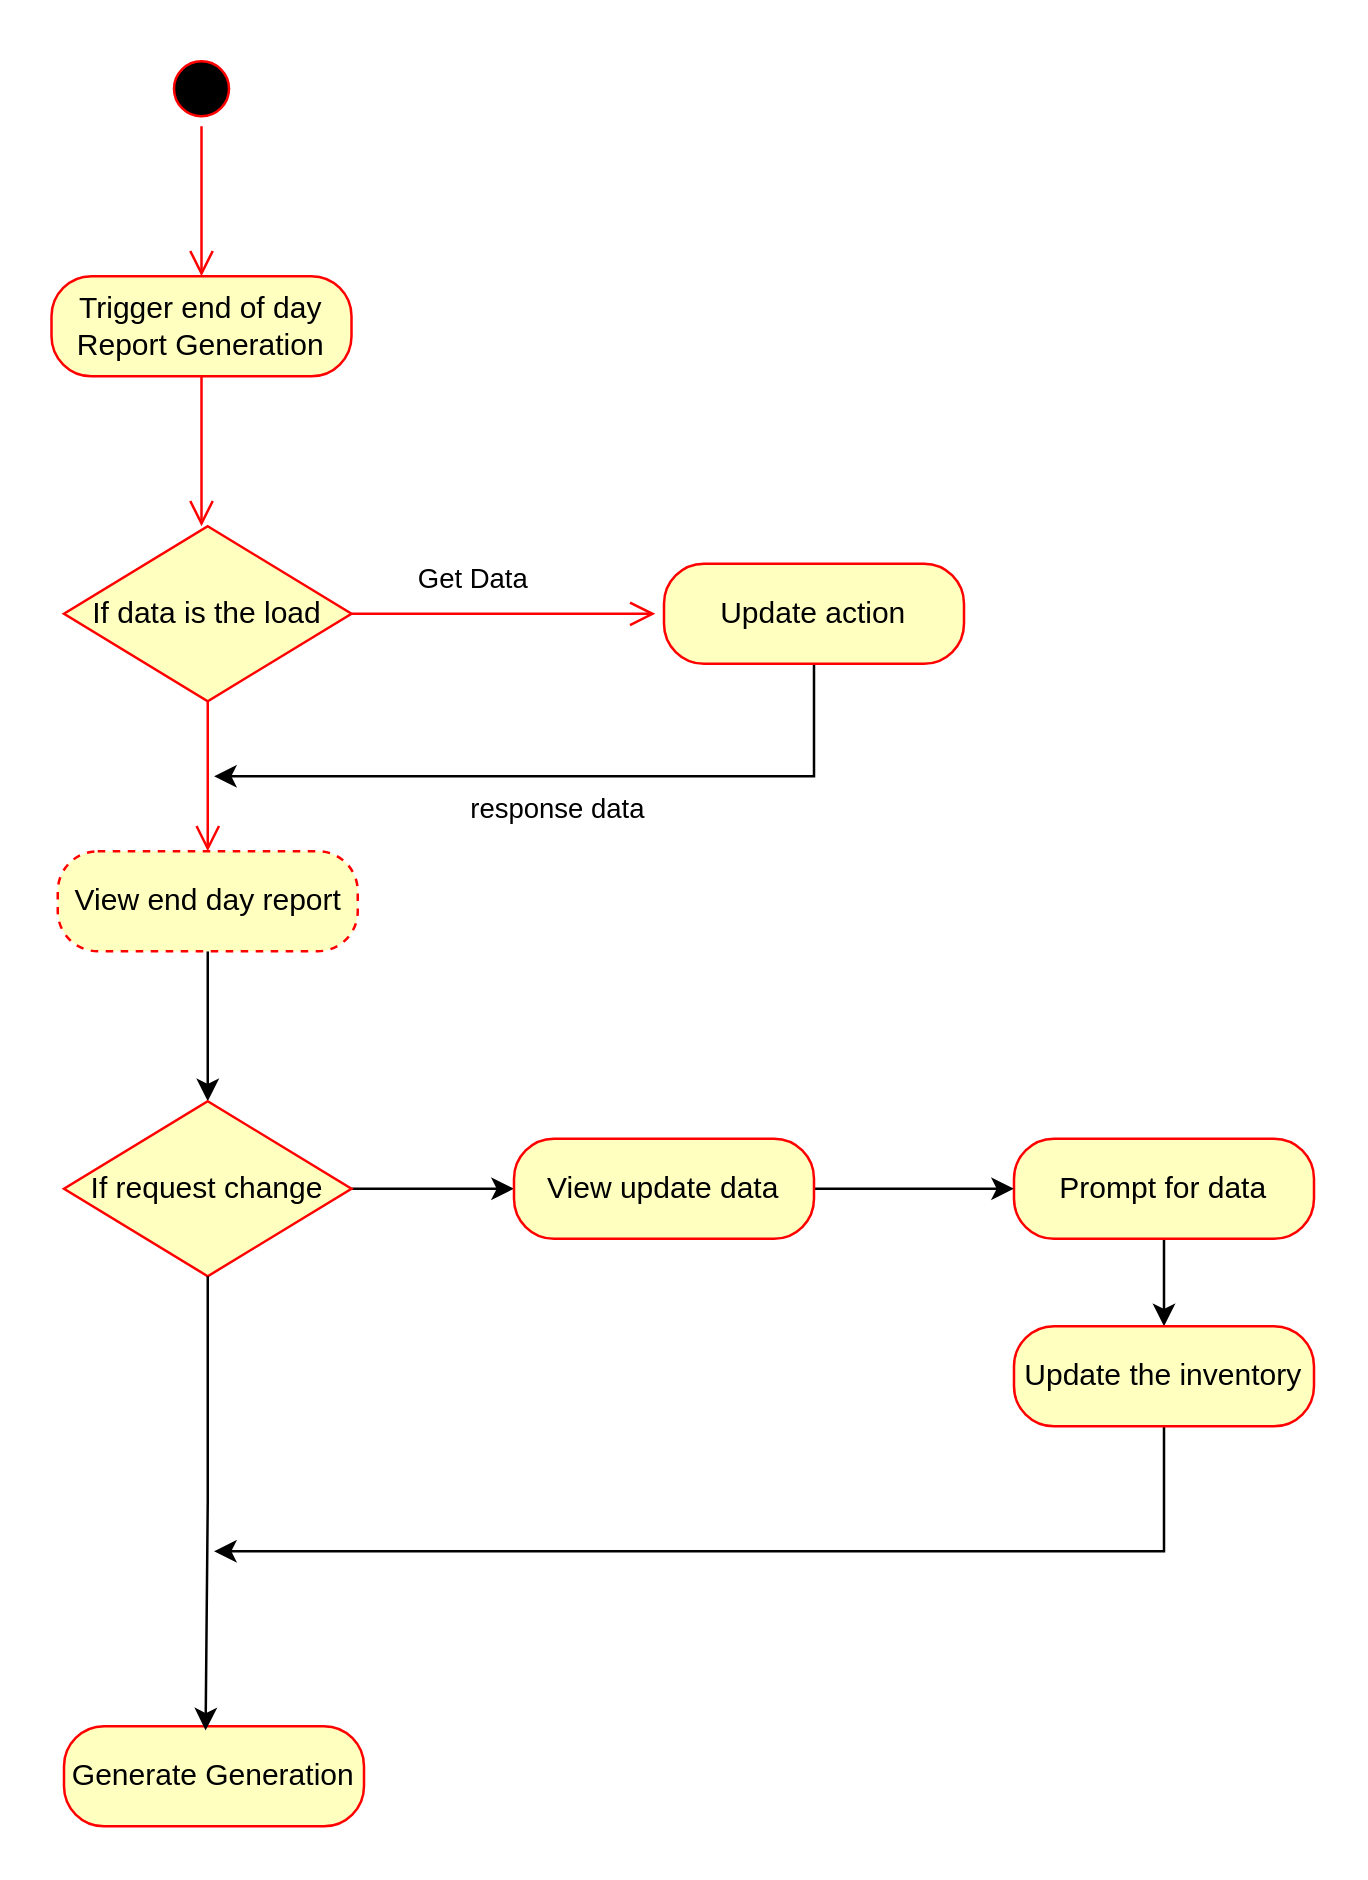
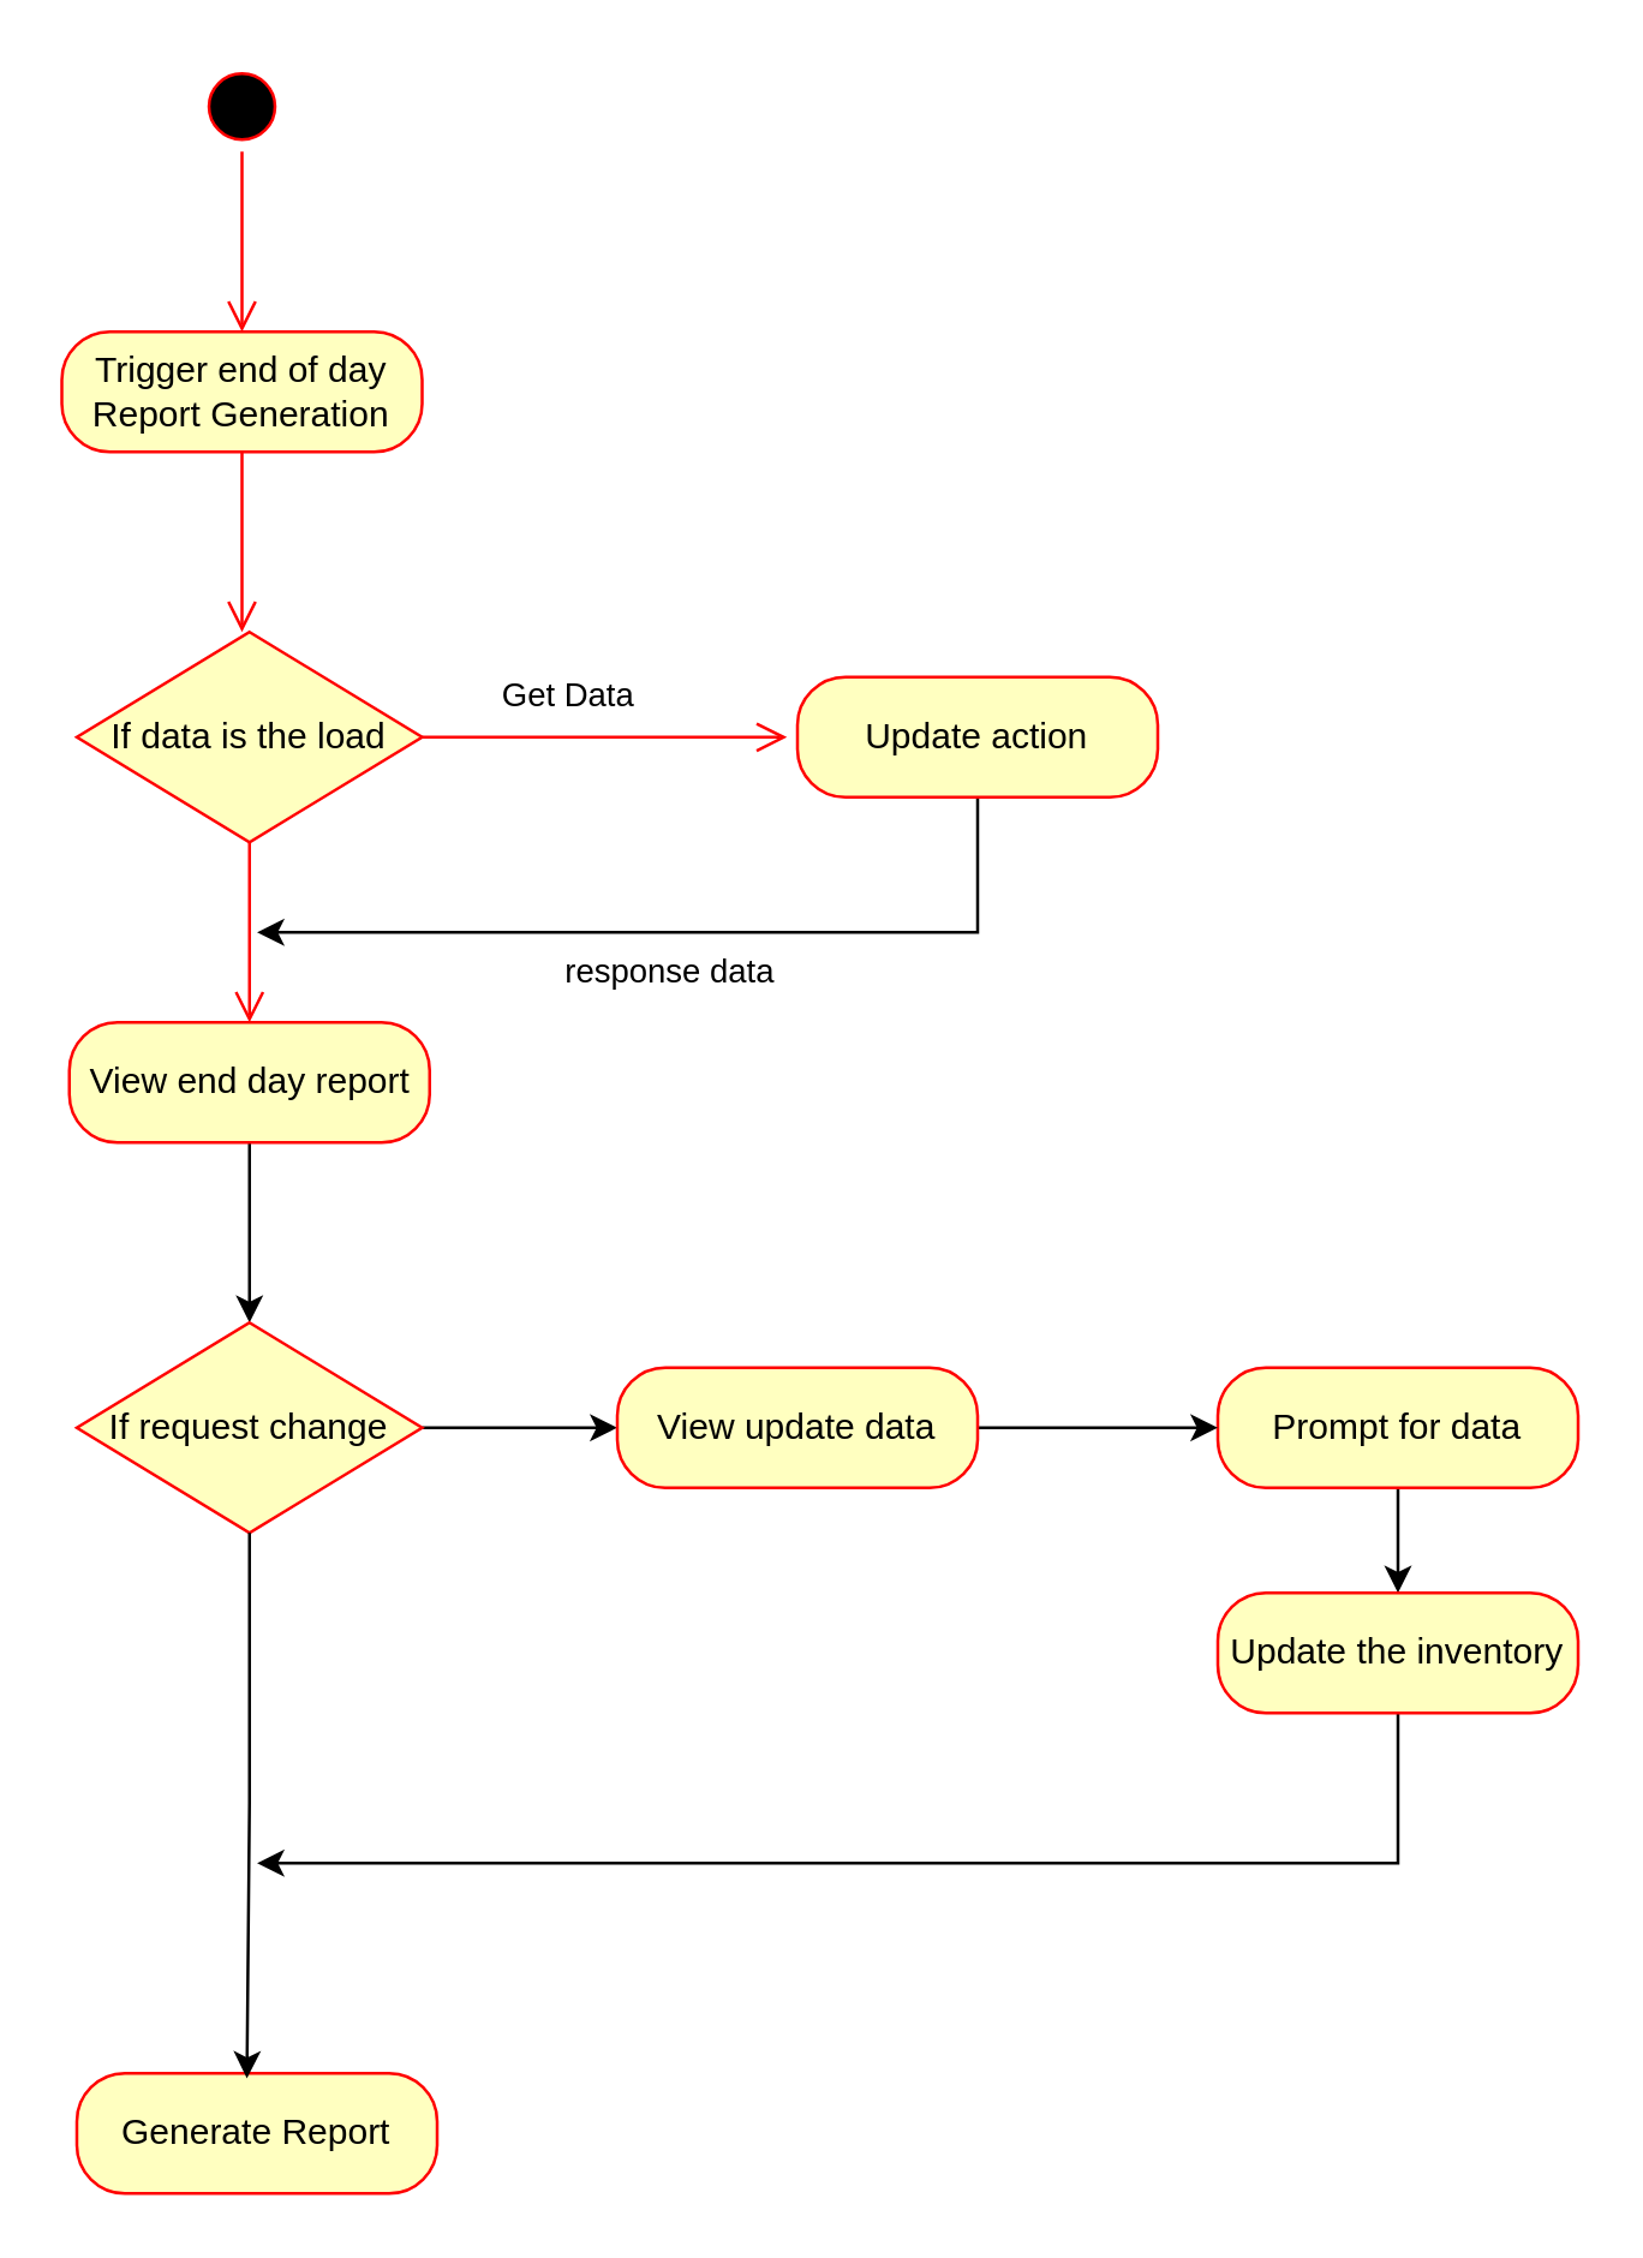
  <mxCell id="0" />
  <mxCell id="1" parent="0" />
  <mxCell id="2" value="" style="ellipse;html=1;shape=startState;fillColor=#000000;strokeColor=#ff0000;" parent="1" vertex="1"><mxGeometry x="65" y="20" width="30" height="30" as="geometry" /></mxCell>
  <mxCell id="3" value="" style="edgeStyle=orthogonalEdgeStyle;html=1;verticalAlign=bottom;endArrow=open;endSize=8;strokeColor=#ff0000;rounded=0;" parent="1" source="2" edge="1"><mxGeometry relative="1" as="geometry"><mxPoint x="80" y="110" as="targetPoint" /></mxGeometry></mxCell>
  <mxCell id="4" value="Trigger end of day Report Generation" style="rounded=1;whiteSpace=wrap;html=1;arcSize=40;fontColor=#000000;fillColor=#ffffc0;strokeColor=#ff0000;" parent="1" vertex="1"><mxGeometry x="20" y="110" width="120" height="40" as="geometry" /></mxCell>
  <mxCell id="5" value="" style="edgeStyle=orthogonalEdgeStyle;html=1;verticalAlign=bottom;endArrow=open;endSize=8;strokeColor=#ff0000;rounded=0;" parent="1" source="4" edge="1"><mxGeometry relative="1" as="geometry"><mxPoint x="80" y="210" as="targetPoint" /></mxGeometry></mxCell>
  <mxCell id="6" value="If data is the load" style="rhombus;whiteSpace=wrap;html=1;fontColor=#000000;fillColor=#ffffc0;strokeColor=#ff0000;" parent="1" vertex="1"><mxGeometry x="25" y="210" width="115" height="70" as="geometry" /></mxCell>
  <mxCell id="7" value="Get Data" style="edgeStyle=orthogonalEdgeStyle;html=1;align=left;verticalAlign=bottom;endArrow=open;endSize=8;strokeColor=#ff0000;rounded=0;entryX=-0.029;entryY=0.501;entryDx=0;entryDy=0;entryPerimeter=0;" parent="1" source="6" edge="1" target="10"><mxGeometry x="-0.588" y="5" relative="1" as="geometry"><mxPoint x="255" y="230" as="targetPoint" /><mxPoint as="offset" /></mxGeometry></mxCell>
  <mxCell id="8" value="response data" style="edgeStyle=orthogonalEdgeStyle;html=1;align=left;verticalAlign=top;endArrow=open;endSize=8;strokeColor=#ff0000;rounded=0;entryX=0.5;entryY=0;entryDx=0;entryDy=0;" parent="1" source="6" edge="1" target="12"><mxGeometry y="103" relative="1" as="geometry"><mxPoint x="80" y="310" as="targetPoint" /><mxPoint as="offset" /></mxGeometry></mxCell>
  <mxCell id="9" style="edgeStyle=orthogonalEdgeStyle;rounded=0;orthogonalLoop=1;jettySize=auto;html=1;" parent="1" source="10" edge="1"><mxGeometry relative="1" as="geometry"><mxPoint x="85" y="310" as="targetPoint" /><Array as="points"><mxPoint x="325" y="310" /></Array></mxGeometry></mxCell>
  <mxCell id="10" value="Update action" style="rounded=1;whiteSpace=wrap;html=1;arcSize=40;fontColor=#000000;fillColor=#ffffc0;strokeColor=#ff0000;" parent="1" vertex="1"><mxGeometry x="265" y="225" width="120" height="40" as="geometry" /></mxCell>
  <mxCell id="11" style="edgeStyle=orthogonalEdgeStyle;rounded=0;orthogonalLoop=1;jettySize=auto;html=1;entryX=0.5;entryY=0;entryDx=0;entryDy=0;" edge="1" parent="1" source="12" target="18"><mxGeometry relative="1" as="geometry" /></mxCell>
- <mxCell id="12" value="View end day report" style="rounded=1;whiteSpace=wrap;html=1;arcSize=40;fontColor=#000000;fillColor=#ffffc0;strokeColor=#ff0000;dashed=1;" parent="1" vertex="1"><mxGeometry x="22.5" y="340" width="120" height="40" as="geometry" /></mxCell>
+ <mxCell id="12" value="View end day report" style="rounded=1;whiteSpace=wrap;html=1;arcSize=40;fontColor=#000000;fillColor=#ffffc0;strokeColor=#ff0000;" parent="1" vertex="1"><mxGeometry x="22.5" y="340" width="120" height="40" as="geometry" /></mxCell>
  <mxCell id="13" style="edgeStyle=orthogonalEdgeStyle;rounded=0;orthogonalLoop=1;jettySize=auto;html=1;entryX=0.5;entryY=0;entryDx=0;entryDy=0;" parent="1" source="14" target="16" edge="1"><mxGeometry relative="1" as="geometry" /></mxCell>
  <mxCell id="14" value="Prompt for data" style="rounded=1;whiteSpace=wrap;html=1;arcSize=40;fontColor=#000000;fillColor=#ffffc0;strokeColor=#ff0000;" parent="1" vertex="1"><mxGeometry x="405" y="455" width="120" height="40" as="geometry" /></mxCell>
  <mxCell id="15" style="edgeStyle=orthogonalEdgeStyle;rounded=0;orthogonalLoop=1;jettySize=auto;html=1;" parent="1" source="16" edge="1"><mxGeometry relative="1" as="geometry"><mxPoint x="85" y="620" as="targetPoint" /><Array as="points"><mxPoint x="465" y="620" /></Array></mxGeometry></mxCell>
  <mxCell id="16" value="Update the inventory" style="rounded=1;whiteSpace=wrap;html=1;arcSize=40;fontColor=#000000;fillColor=#ffffc0;strokeColor=#ff0000;" parent="1" vertex="1"><mxGeometry x="405" y="530" width="120" height="40" as="geometry" /></mxCell>
  <mxCell id="17" style="edgeStyle=orthogonalEdgeStyle;rounded=0;orthogonalLoop=1;jettySize=auto;html=1;entryX=0;entryY=0.5;entryDx=0;entryDy=0;" edge="1" parent="1" source="18" target="20"><mxGeometry relative="1" as="geometry" /></mxCell>
  <mxCell id="18" value="If request change" style="rhombus;whiteSpace=wrap;html=1;fontColor=#000000;fillColor=#ffffc0;strokeColor=#ff0000;" vertex="1" parent="1"><mxGeometry x="25" y="440" width="115" height="70" as="geometry" /></mxCell>
  <mxCell id="19" style="edgeStyle=orthogonalEdgeStyle;rounded=0;orthogonalLoop=1;jettySize=auto;html=1;entryX=0;entryY=0.5;entryDx=0;entryDy=0;" edge="1" parent="1" source="20" target="14"><mxGeometry relative="1" as="geometry"><mxPoint x="455" y="475" as="targetPoint" /></mxGeometry></mxCell>
  <mxCell id="20" value="View update data" style="rounded=1;whiteSpace=wrap;html=1;arcSize=40;fontColor=#000000;fillColor=#ffffc0;strokeColor=#ff0000;" vertex="1" parent="1"><mxGeometry x="205" y="455" width="120" height="40" as="geometry" /></mxCell>
- <mxCell id="21" value="Generate Generation" style="rounded=1;whiteSpace=wrap;html=1;arcSize=40;fontColor=#000000;fillColor=#ffffc0;strokeColor=#ff0000;" vertex="1" parent="1"><mxGeometry x="25" y="690" width="120" height="40" as="geometry" /></mxCell>
+ <mxCell id="21" value="Generate Report" style="rounded=1;whiteSpace=wrap;html=1;arcSize=40;fontColor=#000000;fillColor=#ffffc0;strokeColor=#ff0000;" vertex="1" parent="1"><mxGeometry x="25" y="690" width="120" height="40" as="geometry" /></mxCell>
  <mxCell id="22" style="edgeStyle=orthogonalEdgeStyle;rounded=0;orthogonalLoop=1;jettySize=auto;html=1;entryX=0.472;entryY=0.042;entryDx=0;entryDy=0;entryPerimeter=0;" edge="1" parent="1" source="18" target="21"><mxGeometry relative="1" as="geometry" /></mxCell>
